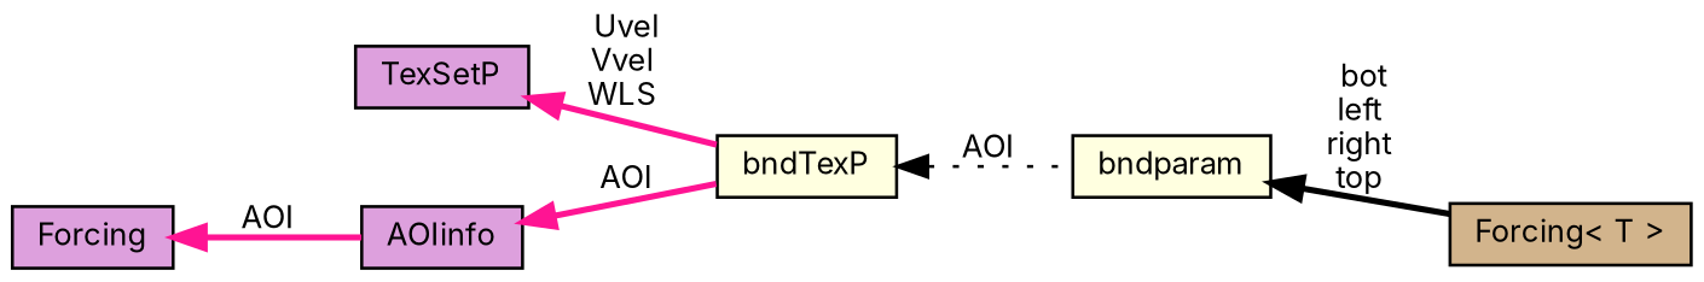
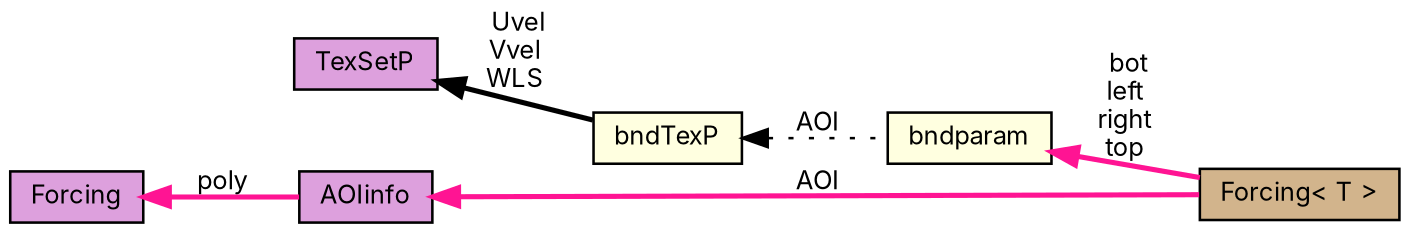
  digraph {
    fontname=Inter
    rankdir=LR
    node [color=black fillcolor=plum fontname=Inter fontsize=10 shape=record style=filled]
    edge [color=black dir=back fontname=Inter fontsize=10 labelfontname=Helvetica labelfontsize=10 style=bold]
    n1 [fillcolor=tan fontcolor=black height=0.2 label="Forcing\< T \>" width=0.4]
    n2 [fillcolor=lightyellow height=0.2 label=bndparam width=0.4]
    n3 [fillcolor=lightyellow height=0.2 label=bndTexP width=0.4]
    n4 [height=0.2 label=TexSetP width=0.4]
    n5 [height=0.2 label=AOIinfo width=0.4]
    n6 [height=0.2 label=Forcing width=0.4]
-   n2 -> n1 [label=" bot\nleft\nright\ntop"]
+   n2 -> n1 [color=deeppink label=" bot\nleft\nright\ntop"]
    n3 -> n2 [label=" AOI" style=dotted]
-   n4 -> n3 [color=deeppink label=" Uvel\nVvel\nWLS"]
-   n5 -> n3 [color=deeppink label=" AOI"]
-   n6 -> n5 [color=deeppink label=" AOI"]
+   n4 -> n3 [label=" Uvel\nVvel\nWLS"]
+   n5 -> n1 [color=deeppink label=" AOI"]
+   n6 -> n5 [color=deeppink label=" poly"]
  }
